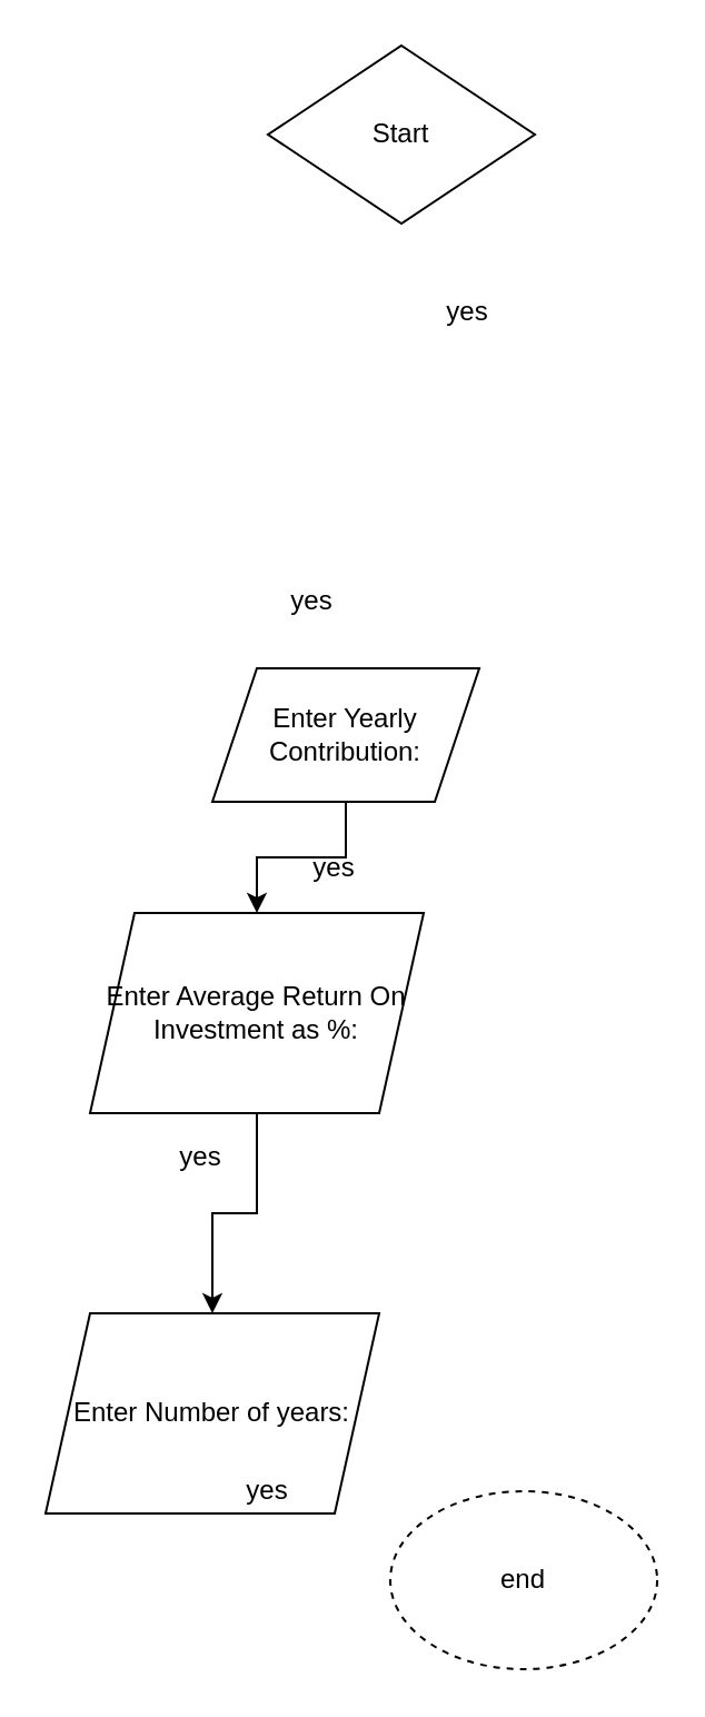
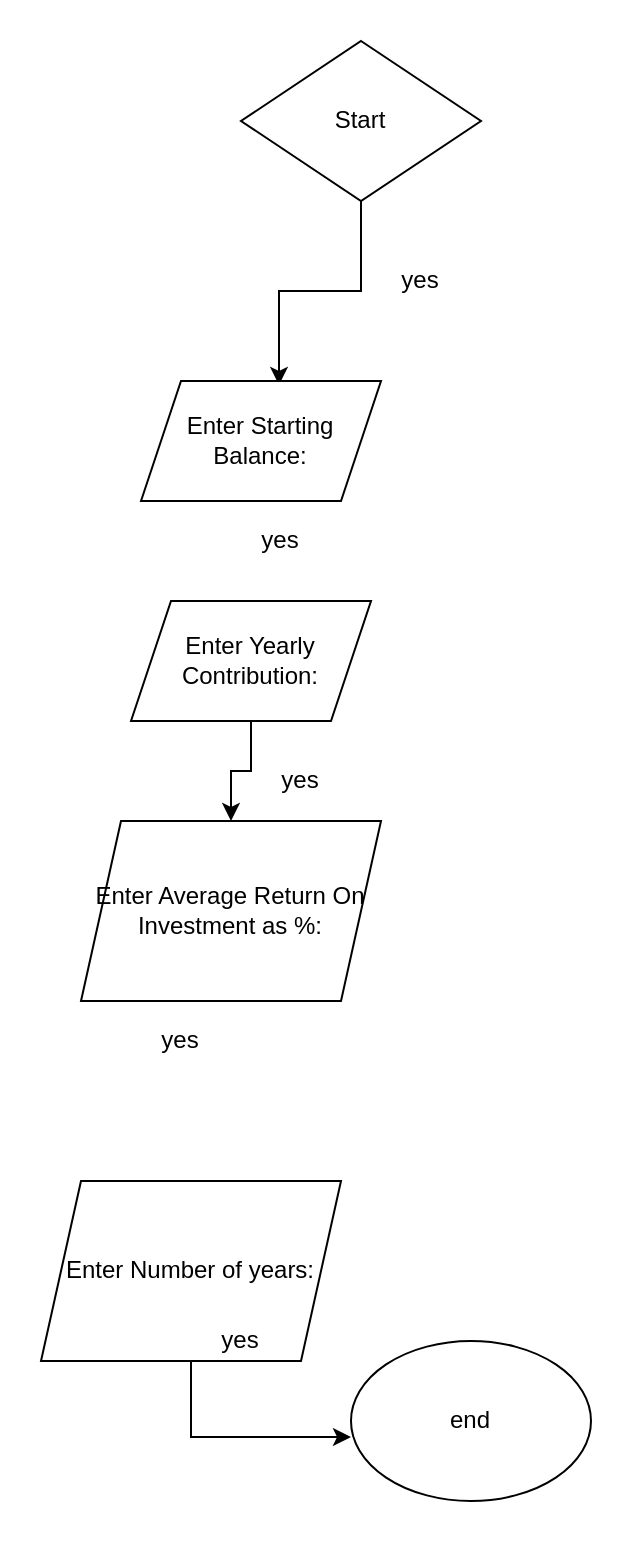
  <mxCell id="0" />
  <mxCell id="1" parent="0" />
+ <mxCell id="2" style="edgeStyle=orthogonalEdgeStyle;rounded=0;orthogonalLoop=1;jettySize=auto;html=1;exitX=0.5;exitY=1;exitDx=0;exitDy=0;entryX=0.575;entryY=0.033;entryDx=0;entryDy=0;entryPerimeter=0;" edge="1" parent="1" source="3" target="4"><mxGeometry relative="1" as="geometry" /></mxCell>
  <mxCell id="3" value="Start" style="rhombus;whiteSpace=wrap;html=1;" vertex="1" parent="1"><mxGeometry x="120" y="20" width="120" height="80" as="geometry" /></mxCell>
+ <mxCell id="4" value="Enter Starting Balance:" style="shape=parallelogram;perimeter=parallelogramPerimeter;whiteSpace=wrap;html=1;fixedSize=1;" vertex="1" parent="1"><mxGeometry x="70" y="190" width="120" height="60" as="geometry" /></mxCell>
  <mxCell id="5" value="yes" style="text;html=1;strokeColor=none;fillColor=none;align=center;verticalAlign=middle;whiteSpace=wrap;rounded=0;" vertex="1" parent="1"><mxGeometry x="190" y="130" width="40" height="20" as="geometry" /></mxCell>
- <mxCell id="6" value="end " style="ellipse;whiteSpace=wrap;html=1;dashed=1;" vertex="1" parent="1"><mxGeometry x="175" y="670" width="120" height="80" as="geometry" /></mxCell>
+ <mxCell id="6" value="end " style="ellipse;whiteSpace=wrap;html=1;" vertex="1" parent="1"><mxGeometry x="175" y="670" width="120" height="80" as="geometry" /></mxCell>
  <mxCell id="7" style="edgeStyle=orthogonalEdgeStyle;rounded=0;orthogonalLoop=1;jettySize=auto;html=1;exitX=0.5;exitY=1;exitDx=0;exitDy=0;" edge="1" parent="1" source="8" target="11"><mxGeometry relative="1" as="geometry" /></mxCell>
- <mxCell id="8" value="Enter Yearly Contribution:" style="shape=parallelogram;perimeter=parallelogramPerimeter;whiteSpace=wrap;html=1;fixedSize=1;" vertex="1" parent="1"><mxGeometry x="95" y="300" width="120" height="60" as="geometry" /></mxCell>
+ <mxCell id="8" value="Enter Yearly Contribution:" style="shape=parallelogram;perimeter=parallelogramPerimeter;whiteSpace=wrap;html=1;fixedSize=1;" vertex="1" parent="1"><mxGeometry x="65" y="300" width="120" height="60" as="geometry" /></mxCell>
  <mxCell id="9" value="yes" style="text;html=1;strokeColor=none;fillColor=none;align=center;verticalAlign=middle;whiteSpace=wrap;rounded=0;" vertex="1" parent="1"><mxGeometry x="120" y="260" width="40" height="20" as="geometry" /></mxCell>
- <mxCell id="10" style="edgeStyle=orthogonalEdgeStyle;rounded=0;orthogonalLoop=1;jettySize=auto;html=1;exitX=0.5;exitY=1;exitDx=0;exitDy=0;entryX=0.5;entryY=0;entryDx=0;entryDy=0;" edge="1" parent="1" source="11" target="14"><mxGeometry relative="1" as="geometry" /></mxCell>
  <mxCell id="11" value="Enter Average Return On Investment as %:" style="shape=parallelogram;perimeter=parallelogramPerimeter;whiteSpace=wrap;html=1;fixedSize=1;" vertex="1" parent="1"><mxGeometry x="40" y="410" width="150" height="90" as="geometry" /></mxCell>
  <mxCell id="12" value="yes" style="text;html=1;strokeColor=none;fillColor=none;align=center;verticalAlign=middle;whiteSpace=wrap;rounded=0;" vertex="1" parent="1"><mxGeometry x="130" y="380" width="40" height="20" as="geometry" /></mxCell>
+ <mxCell id="13" style="edgeStyle=orthogonalEdgeStyle;rounded=0;orthogonalLoop=1;jettySize=auto;html=1;exitX=0.5;exitY=1;exitDx=0;exitDy=0;entryX=0;entryY=0.6;entryDx=0;entryDy=0;entryPerimeter=0;" edge="1" parent="1" source="14" target="6"><mxGeometry relative="1" as="geometry"><mxPoint x="160" y="1100" as="targetPoint" /></mxGeometry></mxCell>
  <mxCell id="14" value="Enter Number of years:" style="shape=parallelogram;perimeter=parallelogramPerimeter;whiteSpace=wrap;html=1;fixedSize=1;" vertex="1" parent="1"><mxGeometry x="20" y="590" width="150" height="90" as="geometry" /></mxCell>
  <mxCell id="15" value="yes" style="text;html=1;strokeColor=none;fillColor=none;align=center;verticalAlign=middle;whiteSpace=wrap;rounded=0;" vertex="1" parent="1"><mxGeometry x="70" y="510" width="40" height="20" as="geometry" /></mxCell>
  <mxCell id="16" value="yes" style="text;html=1;strokeColor=none;fillColor=none;align=center;verticalAlign=middle;whiteSpace=wrap;rounded=0;" vertex="1" parent="1"><mxGeometry x="100" y="660" width="40" height="20" as="geometry" /></mxCell>
